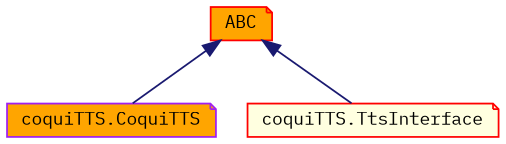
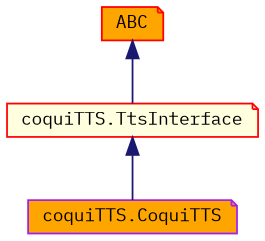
  digraph {
    fontname="IBM Plex Mono"
    node [color=red fillcolor=orange fontname="IBM Plex Mono" fontsize=10 shape=note style=filled]
    edge [color=midnightblue dir=back fontname="IBM Plex Mono" fontsize=10 labelfontname=Helvetica labelfontsize=10 style=solid]
    n1 [color=purple fontcolor=black height=0.2 label="coquiTTS.CoquiTTS" width=0.4]
    n2 [fillcolor=lightyellow height=0.2 label="coquiTTS.TtsInterface" width=0.4]
    n3 [height=0.2 label=ABC width=0.4]
-   n3 -> n1
+   n2 -> n1
    n3 -> n2
  }
